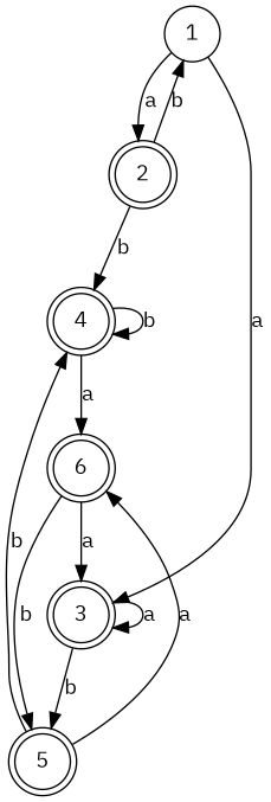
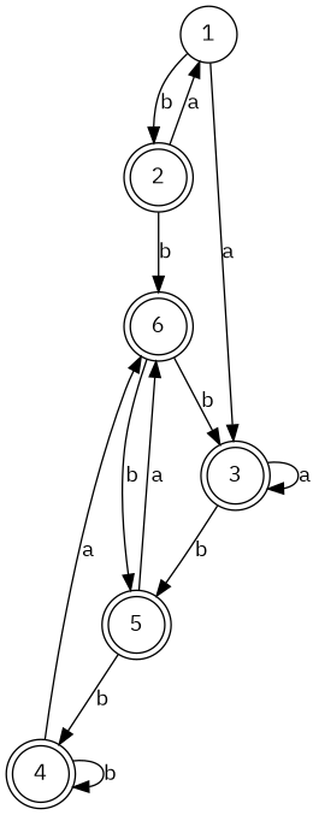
  digraph {
    fontname="IBM Plex Mono"
    node [fontname="IBM Plex Mono" shape=doublecircle]
    edge [fontname="IBM Plex Mono"]
    n1 [label=1 shape=circle]
    n2 [label=2]
    n3 [label=3]
    n4 [label=4]
    n5 [label=5]
    n6 [label=6]
-   n1 -> n2 [label=a]
+   n1 -> n2 [label=b]
    n1 -> n3 [label=a]
-   n2 -> n1 [label=b]
-   n2 -> n4 [label=b]
+   n2 -> n1 [label=a]
+   n2 -> n6 [label=b]
    n3 -> n3 [label=a]
    n3 -> n5 [label=b]
    n4 -> n4 [label=b]
    n4 -> n6 [label=a]
    n5 -> n4 [label=b]
    n5 -> n6 [label=a]
-   n6 -> n3 [label=a]
+   n6 -> n3 [label=b]
    n6 -> n5 [label=b]
  }
